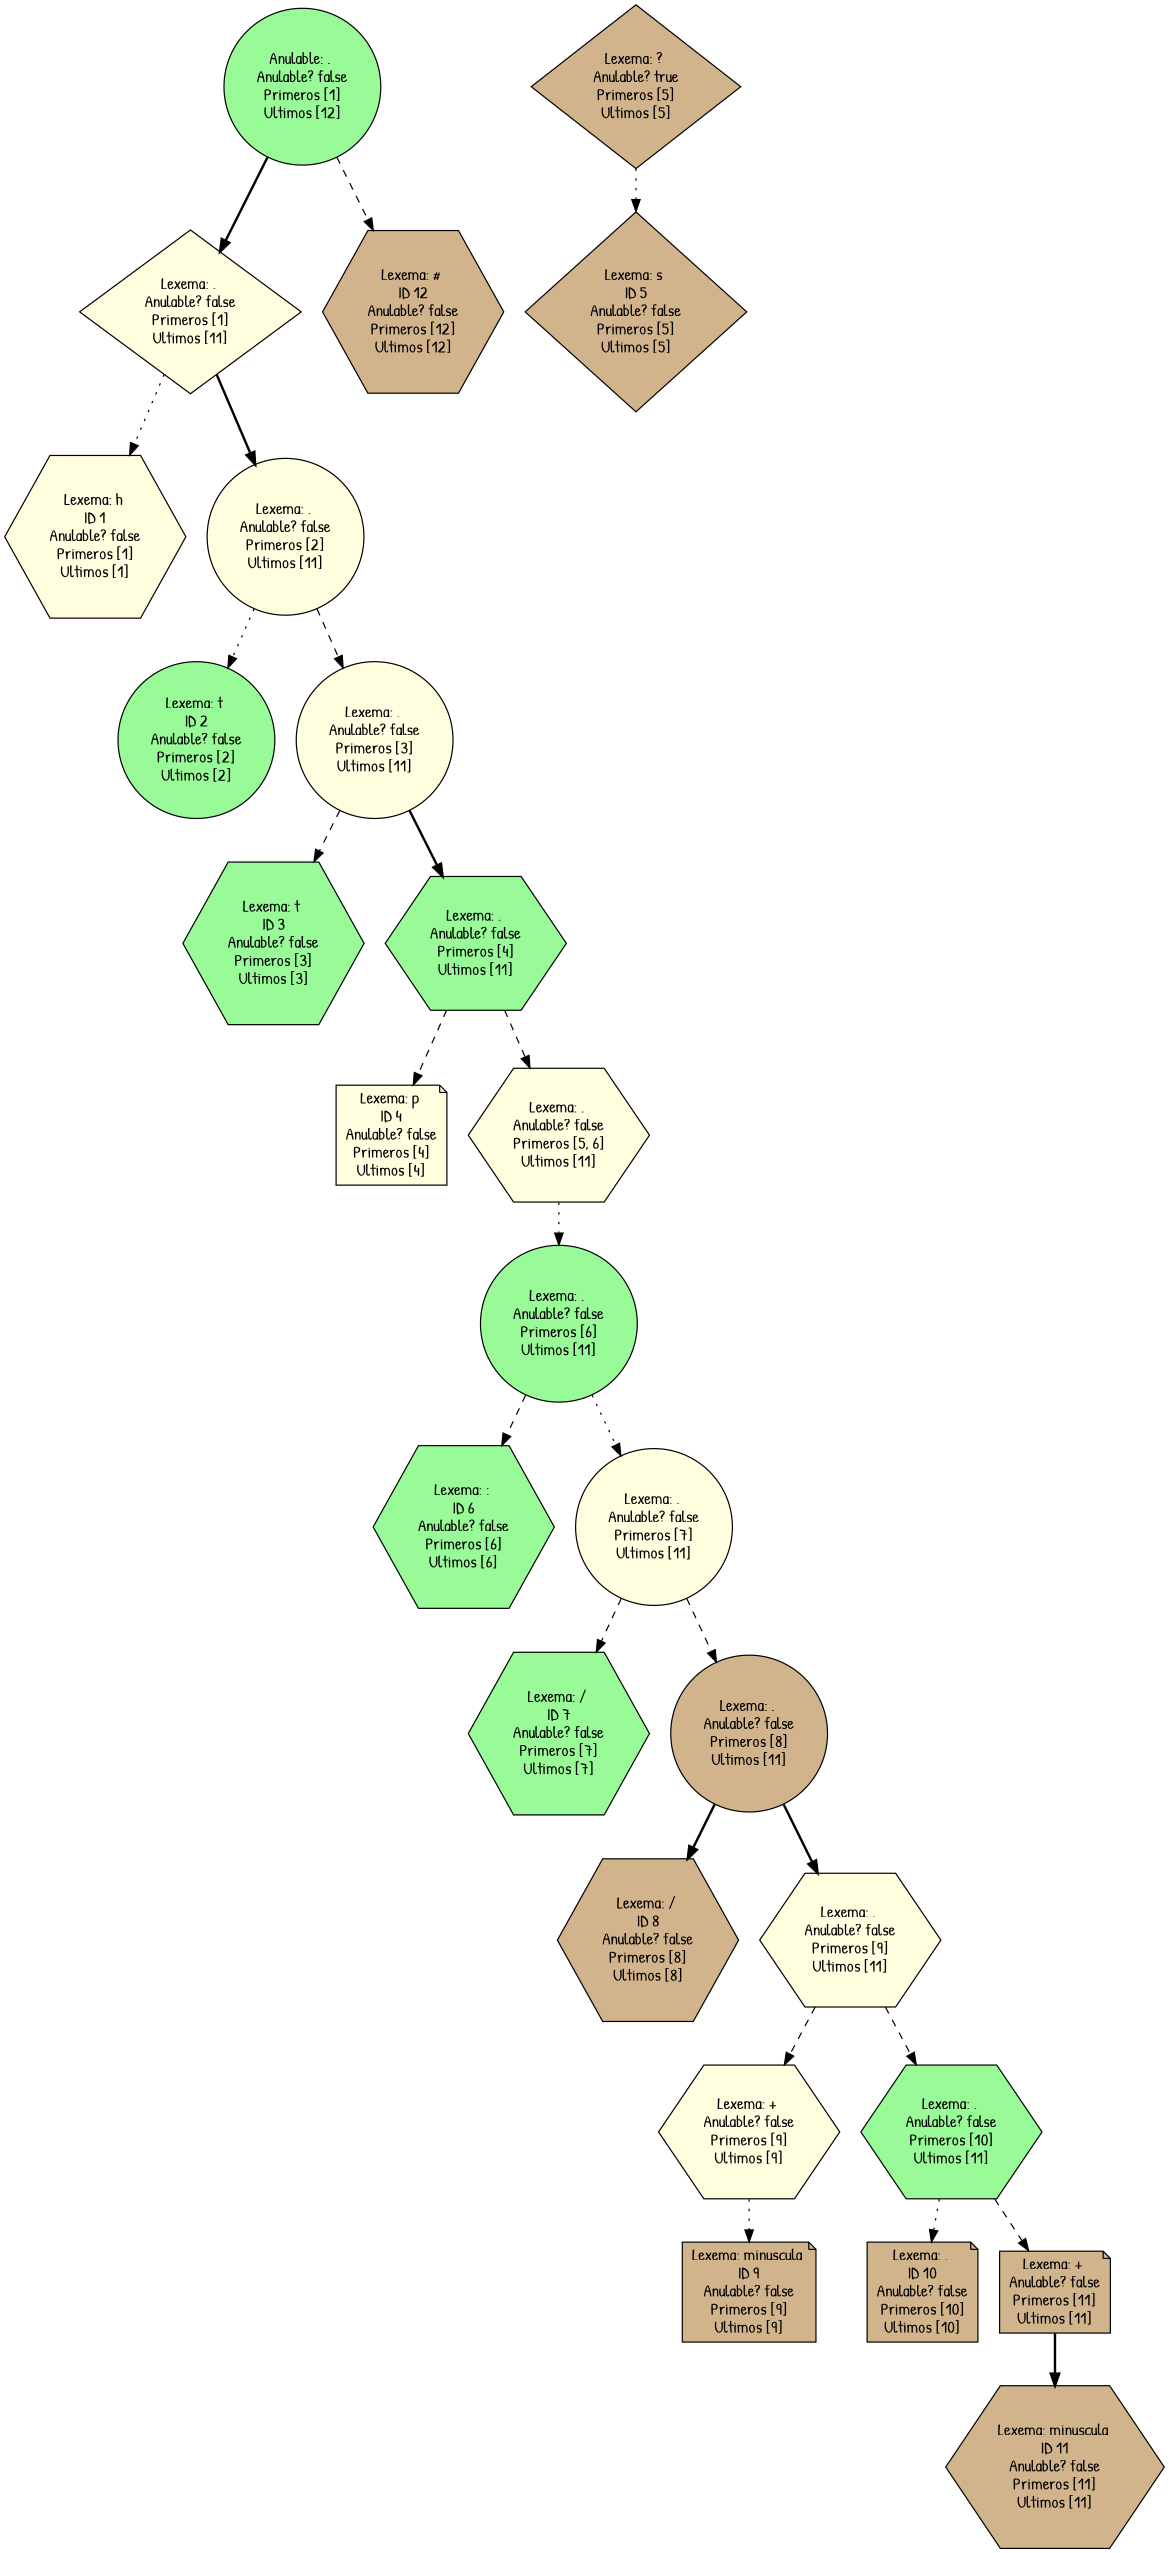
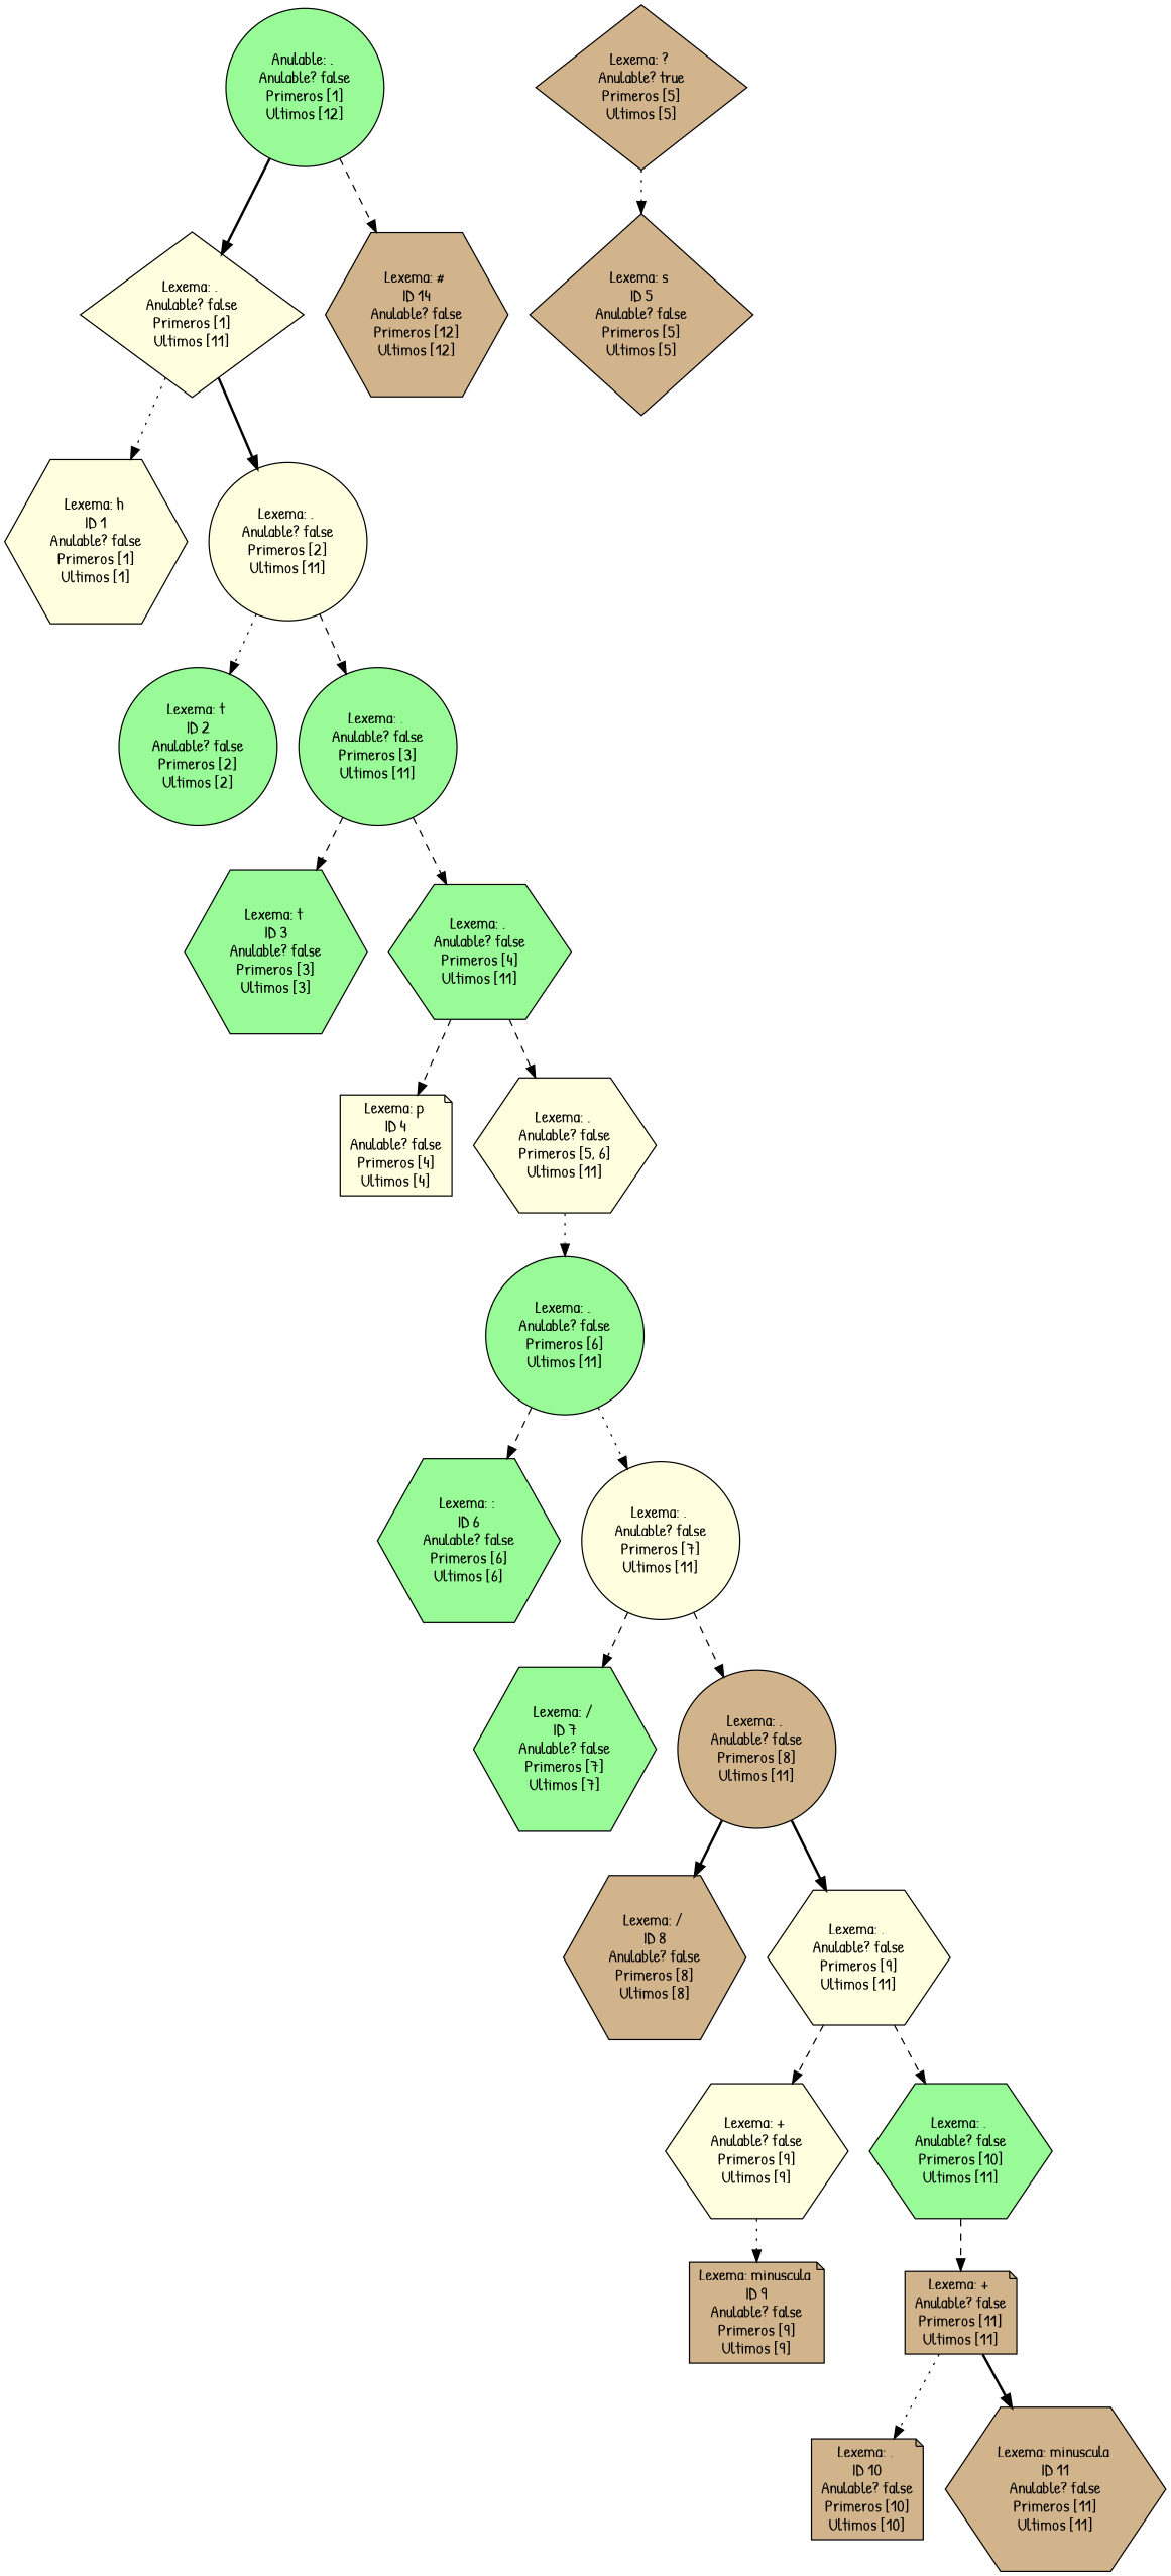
  digraph {
    fontname="Patrick Hand"
    node [fillcolor=palegreen fontname="Patrick Hand" shape=hexagon style=filled]
    edge [fontname="Patrick Hand" style=dashed]
    n1 [label="Anulable: . \nAnulable? false\nPrimeros [1]\nUltimos [12]" shape=circle]
    n2 [fillcolor=lightyellow label="Lexema: . \nAnulable? false\nPrimeros [1]\nUltimos [11]" shape=diamond]
-   n3 [fillcolor=tan label="Lexema: # \nID 12\nAnulable? false\nPrimeros [12]\nUltimos [12]"]
+   n3 [fillcolor=tan label="Lexema: # \nID 14\nAnulable? false\nPrimeros [12]\nUltimos [12]"]
    n4 [fillcolor=lightyellow label="Lexema: h \nID 1\nAnulable? false\nPrimeros [1]\nUltimos [1]"]
    n5 [fillcolor=lightyellow label="Lexema: . \nAnulable? false\nPrimeros [2]\nUltimos [11]" shape=circle]
    n6 [label="Lexema: t \nID 2\nAnulable? false\nPrimeros [2]\nUltimos [2]" shape=circle]
-   n7 [fillcolor=lightyellow label="Lexema: . \nAnulable? false\nPrimeros [3]\nUltimos [11]" shape=circle]
+   n7 [label="Lexema: . \nAnulable? false\nPrimeros [3]\nUltimos [11]" shape=circle]
    n8 [label="Lexema: t \nID 3\nAnulable? false\nPrimeros [3]\nUltimos [3]"]
    n9 [label="Lexema: . \nAnulable? false\nPrimeros [4]\nUltimos [11]"]
    n10 [fillcolor=lightyellow label="Lexema: p \nID 4\nAnulable? false\nPrimeros [4]\nUltimos [4]" shape=note]
    n11 [fillcolor=lightyellow label="Lexema: . \nAnulable? false\nPrimeros [5, 6]\nUltimos [11]"]
    n12 [label="Lexema: . \nAnulable? false\nPrimeros [6]\nUltimos [11]" shape=circle]
    n13 [fillcolor=tan label="Lexema: ? \nAnulable? true\nPrimeros [5]\nUltimos [5]" shape=diamond]
    n14 [fillcolor=tan label="Lexema: s \nID 5\nAnulable? false\nPrimeros [5]\nUltimos [5]" shape=diamond]
    n15 [label="Lexema: : \nID 6\nAnulable? false\nPrimeros [6]\nUltimos [6]"]
    n16 [fillcolor=lightyellow label="Lexema: . \nAnulable? false\nPrimeros [7]\nUltimos [11]" shape=circle]
    n17 [label="Lexema: / \nID 7\nAnulable? false\nPrimeros [7]\nUltimos [7]"]
    n18 [fillcolor=tan label="Lexema: . \nAnulable? false\nPrimeros [8]\nUltimos [11]" shape=circle]
    n19 [fillcolor=tan label="Lexema: / \nID 8\nAnulable? false\nPrimeros [8]\nUltimos [8]"]
    n20 [fillcolor=lightyellow label="Lexema: . \nAnulable? false\nPrimeros [9]\nUltimos [11]"]
    n21 [fillcolor=lightyellow label="Lexema: + \nAnulable? false\nPrimeros [9]\nUltimos [9]"]
    n22 [label="Lexema: . \nAnulable? false\nPrimeros [10]\nUltimos [11]"]
    n23 [fillcolor=tan label="Lexema: minuscula \nID 9\nAnulable? false\nPrimeros [9]\nUltimos [9]" shape=note]
    n24 [fillcolor=tan label="Lexema: . \nID 10\nAnulable? false\nPrimeros [10]\nUltimos [10]" shape=note]
    n25 [fillcolor=tan label="Lexema: + \nAnulable? false\nPrimeros [11]\nUltimos [11]" shape=note]
    n26 [fillcolor=tan label="Lexema: minuscula \nID 11\nAnulable? false\nPrimeros [11]\nUltimos [11]"]
    n1 -> n2 [style=bold]
    n1 -> n3
    n2 -> n4 [style=dotted]
    n2 -> n5 [style=bold]
    n5 -> n6 [style=dotted]
    n5 -> n7
    n7 -> n8
-   n7 -> n9 [style=bold]
+   n7 -> n9
    n9 -> n10
    n9 -> n11
    n11 -> n12 [style=dotted]
    n12 -> n15
    n12 -> n16 [style=dotted]
    n13 -> n14 [style=dotted]
    n16 -> n17
    n16 -> n18
    n18 -> n19 [style=bold]
    n18 -> n20 [style=bold]
    n20 -> n21
    n20 -> n22
    n21 -> n23 [style=dotted]
-   n22 -> n24 [style=dotted]
+   n25 -> n24 [style=dotted]
    n22 -> n25
    n25 -> n26 [style=bold]
  }
